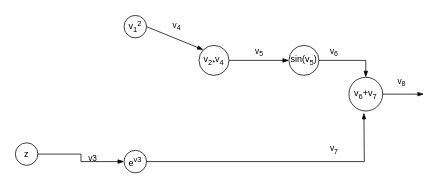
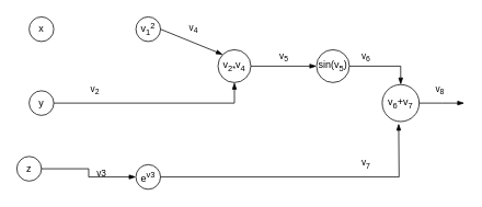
  <mxCell id="0" />
  <mxCell id="1" parent="0" />
+ <mxCell id="2" value="x" style="ellipse;whiteSpace=wrap;html=1;aspect=fixed;fillColor=none;" vertex="1" parent="1"><mxGeometry x="35" y="20" width="30" height="30" as="geometry" /></mxCell>
+ <mxCell id="3" value="v&lt;sub&gt;2&lt;/sub&gt;" style="edgeStyle=orthogonalEdgeStyle;rounded=0;orthogonalLoop=1;jettySize=auto;html=1;entryX=0.5;entryY=1;entryDx=0;entryDy=0;endArrow=blockThin;endFill=1;labelBackgroundColor=none;" edge="1" parent="1" source="4" target="9"><mxGeometry x="0.918" y="170" relative="1" as="geometry"><mxPoint as="offset" /></mxGeometry></mxCell>
+ <mxCell id="4" value="y" style="ellipse;whiteSpace=wrap;html=1;aspect=fixed;fillColor=none;" vertex="1" parent="1"><mxGeometry x="35" y="110" width="30" height="30" as="geometry" /></mxCell>
  <mxCell id="5" value="v3" style="edgeStyle=orthogonalEdgeStyle;rounded=0;orthogonalLoop=1;jettySize=auto;html=1;entryX=0;entryY=0.5;entryDx=0;entryDy=0;endArrow=blockThin;endFill=1;labelBackgroundColor=none;" edge="1" parent="1" source="6" target="12"><mxGeometry y="15" relative="1" as="geometry"><mxPoint as="offset" /></mxGeometry></mxCell>
  <mxCell id="6" value="z" style="ellipse;whiteSpace=wrap;html=1;aspect=fixed;fillColor=none;" vertex="1" parent="1"><mxGeometry x="20" y="190" width="30" height="30" as="geometry" /></mxCell>
  <mxCell id="7" value="v&lt;sub&gt;1&lt;/sub&gt;&lt;sup&gt;2&lt;/sup&gt;" style="ellipse;whiteSpace=wrap;html=1;aspect=fixed;fillColor=none;" vertex="1" parent="1"><mxGeometry x="165" y="20" width="30" height="30" as="geometry" /></mxCell>
  <mxCell id="8" value="v&lt;sub&gt;5&lt;/sub&gt;" style="edgeStyle=orthogonalEdgeStyle;rounded=0;orthogonalLoop=1;jettySize=auto;html=1;exitX=1;exitY=0.5;exitDx=0;exitDy=0;entryX=0;entryY=0.5;entryDx=0;entryDy=0;endArrow=blockThin;endFill=1;labelBackgroundColor=none;" edge="1" parent="1" source="9" target="14"><mxGeometry y="10" relative="1" as="geometry"><mxPoint as="offset" /></mxGeometry></mxCell>
  <mxCell id="9" value="v&lt;sub&gt;2*&lt;/sub&gt;v&lt;sub&gt;4&lt;/sub&gt;" style="ellipse;whiteSpace=wrap;html=1;aspect=fixed;fillColor=none;" vertex="1" parent="1"><mxGeometry x="265" y="60" width="40" height="40" as="geometry" /></mxCell>
  <mxCell id="10" value="v&lt;sub&gt;4&lt;/sub&gt;" style="endArrow=blockThin;html=1;exitX=1;exitY=0.5;exitDx=0;exitDy=0;entryX=0;entryY=0;entryDx=0;entryDy=0;labelBackgroundColor=none;endFill=1;" edge="1" parent="1" source="7" target="9"><mxGeometry x="-0.095" y="15" width="50" height="50" relative="1" as="geometry"><mxPoint x="345" y="270" as="sourcePoint" /><mxPoint x="395" y="220" as="targetPoint" /><mxPoint as="offset" /></mxGeometry></mxCell>
  <mxCell id="11" value="v&lt;sub&gt;7&lt;/sub&gt;" style="edgeStyle=orthogonalEdgeStyle;rounded=0;orthogonalLoop=1;jettySize=auto;html=1;exitX=1;exitY=0.5;exitDx=0;exitDy=0;endArrow=blockThin;endFill=1;labelBackgroundColor=none;" edge="1" parent="1" source="12"><mxGeometry x="0.408" y="15" relative="1" as="geometry"><mxPoint x="485" y="150" as="targetPoint" /><mxPoint as="offset" /></mxGeometry></mxCell>
  <mxCell id="12" value="e&lt;sup&gt;v3&lt;/sup&gt;" style="ellipse;whiteSpace=wrap;html=1;aspect=fixed;fillColor=none;" vertex="1" parent="1"><mxGeometry x="165" y="200" width="30" height="30" as="geometry" /></mxCell>
  <mxCell id="13" value="v&lt;sub&gt;6&lt;/sub&gt;" style="edgeStyle=orthogonalEdgeStyle;rounded=0;orthogonalLoop=1;jettySize=auto;html=1;entryX=0.5;entryY=0;entryDx=0;entryDy=0;endArrow=blockThin;endFill=1;labelBackgroundColor=none;" edge="1" parent="1" source="14" target="16"><mxGeometry x="-0.529" y="10" relative="1" as="geometry"><mxPoint as="offset" /></mxGeometry></mxCell>
  <mxCell id="14" value="sin(v&lt;sub&gt;5&lt;/sub&gt;)" style="ellipse;whiteSpace=wrap;html=1;aspect=fixed;fillColor=none;" vertex="1" parent="1"><mxGeometry x="385" y="60" width="40" height="40" as="geometry" /></mxCell>
  <mxCell id="15" value="v&lt;sub&gt;8&lt;/sub&gt;" style="edgeStyle=orthogonalEdgeStyle;rounded=0;orthogonalLoop=1;jettySize=auto;html=1;exitX=1;exitY=0.5;exitDx=0;exitDy=0;entryX=0;entryY=0.5;entryDx=0;entryDy=0;endArrow=blockThin;endFill=1;labelBackgroundColor=none;" edge="1" parent="1" source="16"><mxGeometry x="-0.091" y="15" relative="1" as="geometry"><mxPoint x="565" y="125" as="targetPoint" /><mxPoint as="offset" /></mxGeometry></mxCell>
  <mxCell id="16" value="v&lt;sub&gt;6&lt;/sub&gt;+v&lt;sub&gt;7&lt;/sub&gt;" style="ellipse;whiteSpace=wrap;html=1;aspect=fixed;fillColor=none;" vertex="1" parent="1"><mxGeometry x="465" y="102.5" width="45" height="45" as="geometry" /></mxCell>
